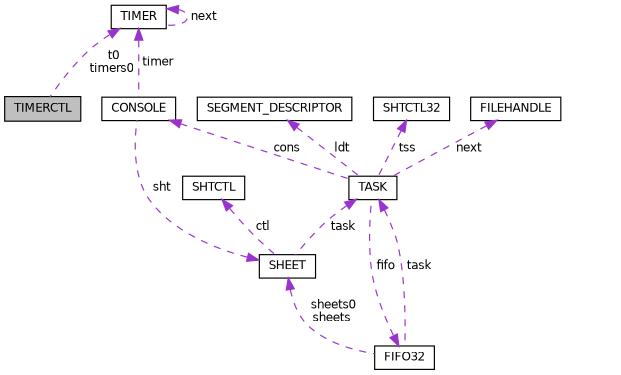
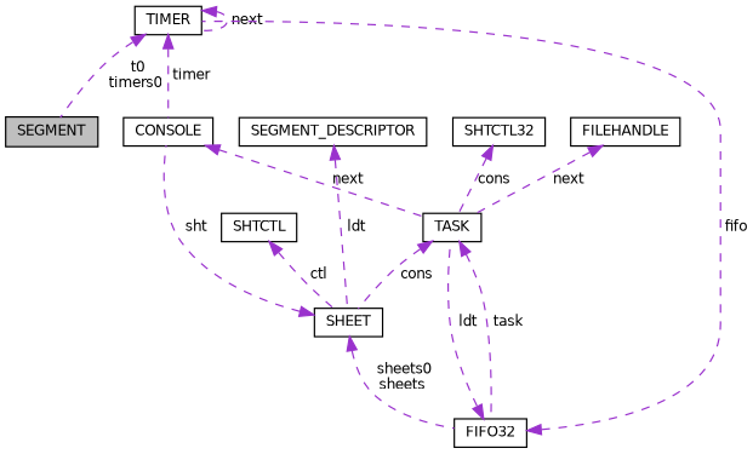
  digraph {
    node [color=black fillcolor=white fontname=Helvetica fontsize=10 shape=record style=filled]
    edge [color=darkorchid3 dir=back fontname=Helvetica fontsize=10 labelfontname=Helvetica labelfontsize=10 style=dashed]
-   n1 [fillcolor=grey75 fontcolor=black height=0.2 label=TIMERCTL width=0.4]
+   n1 [fillcolor=grey75 fontcolor=black height=0.2 label=SEGMENT width=0.4]
    n2 [height=0.2 label=TIMER width=0.4]
    n3 [height=0.2 label=CONSOLE width=0.4]
    n4 [height=0.2 label=TASK width=0.4]
    n5 [height=0.2 label=FIFO32 width=0.4]
    n6 [height=0.2 label=SHEET width=0.4]
    n7 [height=0.2 label=FILEHANDLE width=0.4]
    n8 [height=0.2 label=SHTCTL width=0.4]
    n9 [height=0.2 label=SEGMENT_DESCRIPTOR width=0.4]
    n10 [height=0.2 label=SHTCTL32 width=0.4]
    n2 -> n1 [label=" t0\ntimers0"]
    n2 -> n2 [label=" next"]
    n2 -> n3 [label=" timer"]
-   n3 -> n4 [label=" cons"]
+   n3 -> n4 [label=" next"]
    n4 -> n5 [label=" task"]
-   n4 -> n6 [label=" task"]
-   n5 -> n4 [label=" fifo"]
+   n4 -> n6 [label=" cons"]
+   n5 -> n2 [label=" fifo"]
+   n5 -> n4 [label=" ldt"]
    n6 -> n3 [label=" sht"]
    n6 -> n5 [label=" sheets0\nsheets"]
    n7 -> n4 [label=" next"]
    n8 -> n6 [label=" ctl"]
-   n9 -> n4 [label=" ldt"]
-   n10 -> n4 [label=" tss"]
+   n9 -> n6 [label=" ldt"]
+   n10 -> n4 [label=" cons"]
  }
